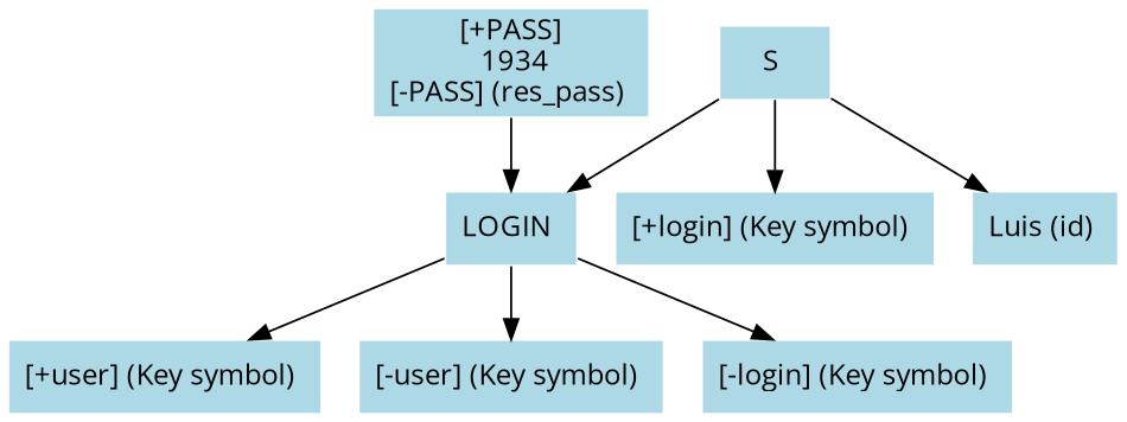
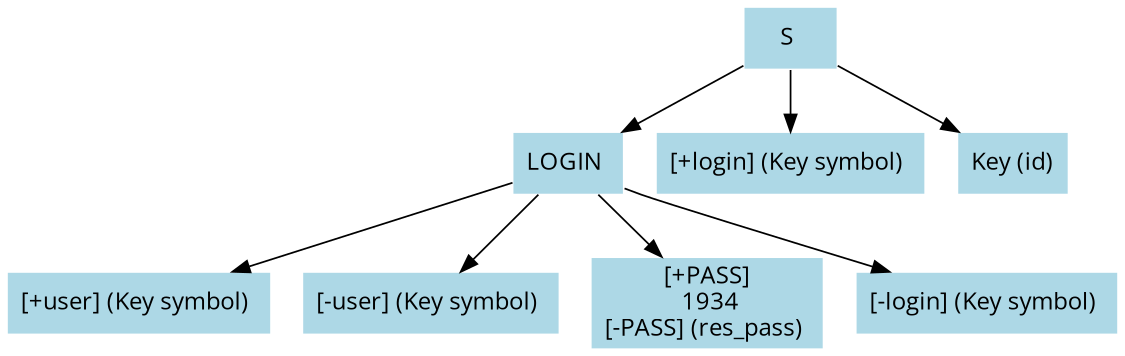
  digraph {
    fontname="Open Sans"
    rankdir=TB
    node [color=white fillcolor=LightBlue fontname="Open Sans" shape=box style=filled]
    edge [fontname="Open Sans"]
    n1 [label="S "]
    n2 [label="LOGIN "]
    n3 [label="[+login] (Key symbol) "]
-   n4 [label="Luis (id) "]
+   n4 [label="Key (id)"]
    n5 [label="[+user] (Key symbol) "]
    n6 [label="[-user] (Key symbol) "]
    n7 [label="[+PASS]\n   1934  \n[-PASS] (res_pass) "]
    n8 [label="[-login] (Key symbol) "]
    n1 -> n2
    n1 -> n3
    n1 -> n4
    n2 -> n5
    n2 -> n6
-   n7 -> n2
+   n2 -> n7
    n2 -> n8
  }
